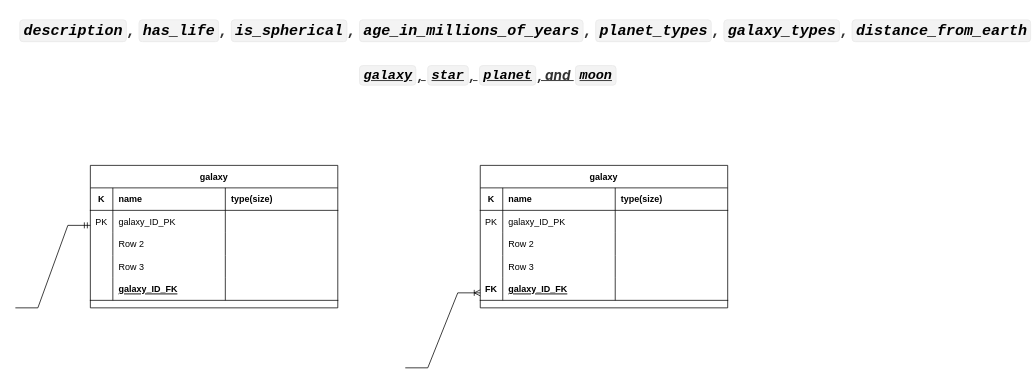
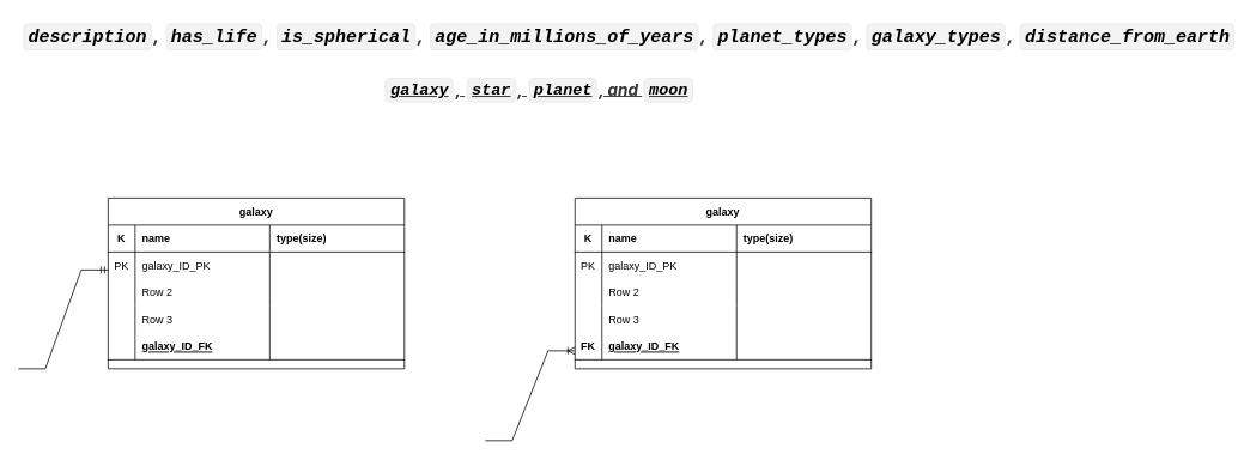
  <mxCell id="0" />
  <mxCell id="1" parent="0" />
  <mxCell id="2" value="galaxy" style="shape=table;startSize=30;container=1;collapsible=1;childLayout=tableLayout;fixedRows=1;rowLines=0;fontStyle=1;align=center;resizeLast=1;" vertex="1" parent="1"><mxGeometry x="120" y="220" width="330" height="190" as="geometry" /></mxCell>
  <mxCell id="3" value="" style="shape=tableRow;horizontal=0;startSize=0;swimlaneHead=0;swimlaneBody=0;fillColor=none;collapsible=0;dropTarget=0;points=[[0,0.5],[1,0.5]];portConstraint=eastwest;top=0;left=0;right=0;bottom=1;" vertex="1" parent="2"><mxGeometry y="30" width="330" height="30" as="geometry" /></mxCell>
  <mxCell id="4" value="K" style="shape=partialRectangle;connectable=0;fillColor=none;top=0;left=0;bottom=0;right=0;fontStyle=1;overflow=hidden;" vertex="1" parent="3"><mxGeometry width="30" height="30" as="geometry"><mxRectangle width="30" height="30" as="alternateBounds" /></mxGeometry></mxCell>
  <mxCell id="5" value="name" style="shape=partialRectangle;connectable=0;fillColor=none;top=0;left=0;bottom=0;right=0;align=left;spacingLeft=6;fontStyle=1;overflow=hidden;" vertex="1" parent="3"><mxGeometry x="30" width="150" height="30" as="geometry"><mxRectangle width="150" height="30" as="alternateBounds" /></mxGeometry></mxCell>
  <mxCell id="6" value="type(size)" style="shape=partialRectangle;connectable=0;fillColor=none;top=0;left=0;bottom=0;right=0;align=left;spacingLeft=6;fontStyle=1;overflow=hidden;" vertex="1" parent="3"><mxGeometry x="180" width="150" height="30" as="geometry"><mxRectangle width="150" height="30" as="alternateBounds" /></mxGeometry></mxCell>
  <mxCell id="7" value="" style="shape=tableRow;horizontal=0;startSize=0;swimlaneHead=0;swimlaneBody=0;fillColor=none;collapsible=0;dropTarget=0;points=[[0,0.5],[1,0.5]];portConstraint=eastwest;top=0;left=0;right=0;bottom=0;" vertex="1" parent="2"><mxGeometry y="60" width="330" height="30" as="geometry" /></mxCell>
  <mxCell id="8" value="PK" style="shape=partialRectangle;connectable=0;fillColor=none;top=0;left=0;bottom=0;right=0;editable=1;overflow=hidden;" vertex="1" parent="7"><mxGeometry width="30" height="30" as="geometry"><mxRectangle width="30" height="30" as="alternateBounds" /></mxGeometry></mxCell>
  <mxCell id="9" value="galaxy_ID_PK" style="shape=partialRectangle;connectable=0;fillColor=none;top=0;left=0;bottom=0;right=0;align=left;spacingLeft=6;overflow=hidden;" vertex="1" parent="7"><mxGeometry x="30" width="150" height="30" as="geometry"><mxRectangle width="150" height="30" as="alternateBounds" /></mxGeometry></mxCell>
  <mxCell id="10" style="shape=partialRectangle;connectable=0;fillColor=none;top=0;left=0;bottom=0;right=0;align=left;spacingLeft=6;overflow=hidden;" vertex="1" parent="7"><mxGeometry x="180" width="150" height="30" as="geometry"><mxRectangle width="150" height="30" as="alternateBounds" /></mxGeometry></mxCell>
  <mxCell id="11" value="" style="shape=tableRow;horizontal=0;startSize=0;swimlaneHead=0;swimlaneBody=0;fillColor=none;collapsible=0;dropTarget=0;points=[[0,0.5],[1,0.5]];portConstraint=eastwest;top=0;left=0;right=0;bottom=0;" vertex="1" parent="2"><mxGeometry y="90" width="330" height="30" as="geometry" /></mxCell>
  <mxCell id="12" value="" style="shape=partialRectangle;connectable=0;fillColor=none;top=0;left=0;bottom=0;right=0;editable=1;overflow=hidden;" vertex="1" parent="11"><mxGeometry width="30" height="30" as="geometry"><mxRectangle width="30" height="30" as="alternateBounds" /></mxGeometry></mxCell>
  <mxCell id="13" value="Row 2" style="shape=partialRectangle;connectable=0;fillColor=none;top=0;left=0;bottom=0;right=0;align=left;spacingLeft=6;overflow=hidden;" vertex="1" parent="11"><mxGeometry x="30" width="150" height="30" as="geometry"><mxRectangle width="150" height="30" as="alternateBounds" /></mxGeometry></mxCell>
  <mxCell id="14" style="shape=partialRectangle;connectable=0;fillColor=none;top=0;left=0;bottom=0;right=0;align=left;spacingLeft=6;overflow=hidden;" vertex="1" parent="11"><mxGeometry x="180" width="150" height="30" as="geometry"><mxRectangle width="150" height="30" as="alternateBounds" /></mxGeometry></mxCell>
  <mxCell id="15" value="" style="shape=tableRow;horizontal=0;startSize=0;swimlaneHead=0;swimlaneBody=0;fillColor=none;collapsible=0;dropTarget=0;points=[[0,0.5],[1,0.5]];portConstraint=eastwest;top=0;left=0;right=0;bottom=0;" vertex="1" parent="2"><mxGeometry y="120" width="330" height="30" as="geometry" /></mxCell>
  <mxCell id="16" value="" style="shape=partialRectangle;connectable=0;fillColor=none;top=0;left=0;bottom=0;right=0;editable=1;overflow=hidden;" vertex="1" parent="15"><mxGeometry width="30" height="30" as="geometry"><mxRectangle width="30" height="30" as="alternateBounds" /></mxGeometry></mxCell>
  <mxCell id="17" value="Row 3" style="shape=partialRectangle;connectable=0;fillColor=none;top=0;left=0;bottom=0;right=0;align=left;spacingLeft=6;overflow=hidden;" vertex="1" parent="15"><mxGeometry x="30" width="150" height="30" as="geometry"><mxRectangle width="150" height="30" as="alternateBounds" /></mxGeometry></mxCell>
  <mxCell id="18" style="shape=partialRectangle;connectable=0;fillColor=none;top=0;left=0;bottom=0;right=0;align=left;spacingLeft=6;overflow=hidden;" vertex="1" parent="15"><mxGeometry x="180" width="150" height="30" as="geometry"><mxRectangle width="150" height="30" as="alternateBounds" /></mxGeometry></mxCell>
  <mxCell id="19" value="" style="shape=tableRow;horizontal=0;startSize=0;swimlaneHead=0;swimlaneBody=0;fillColor=none;collapsible=0;dropTarget=0;points=[[0,0.5],[1,0.5]];portConstraint=eastwest;top=0;left=0;right=0;bottom=1;" vertex="1" parent="2"><mxGeometry y="150" width="330" height="30" as="geometry" /></mxCell>
  <mxCell id="20" value="" style="shape=partialRectangle;connectable=0;fillColor=none;top=0;left=0;bottom=0;right=0;fontStyle=1;overflow=hidden;" vertex="1" parent="19"><mxGeometry width="30" height="30" as="geometry"><mxRectangle width="30" height="30" as="alternateBounds" /></mxGeometry></mxCell>
  <mxCell id="21" value="galaxy_ID_FK" style="shape=partialRectangle;connectable=0;fillColor=none;top=0;left=0;bottom=0;right=0;align=left;spacingLeft=6;fontStyle=5;overflow=hidden;" vertex="1" parent="19"><mxGeometry x="30" width="150" height="30" as="geometry"><mxRectangle width="150" height="30" as="alternateBounds" /></mxGeometry></mxCell>
  <mxCell id="22" style="shape=partialRectangle;connectable=0;fillColor=none;top=0;left=0;bottom=0;right=0;align=left;spacingLeft=6;fontStyle=5;overflow=hidden;" vertex="1" parent="19"><mxGeometry x="180" width="150" height="30" as="geometry"><mxRectangle width="150" height="30" as="alternateBounds" /></mxGeometry></mxCell>
  <mxCell id="23" value="&lt;code style=&quot;font-size: 20px; font-style: italic; font-weight: 700; box-sizing: border-box; font-family: source-code-pro, Menlo, Monaco, Consolas, &amp;quot;Courier New&amp;quot;, monospace; margin: 0px 2px; padding: 0.15rem 0.3rem; border: 1px solid rgb(234, 234, 234); background-color: rgba(27, 31, 35, 0.05); border-radius: 0.3rem; text-align: start;&quot;&gt;description&lt;/code&gt;&lt;span style=&quot;font-size: 20px; font-style: italic; font-weight: 700; color: rgb(51, 51, 51); font-family: -apple-system, BlinkMacSystemFont, &amp;quot;Segoe UI&amp;quot;, Roboto, Oxygen, Ubuntu, Cantarell, &amp;quot;Fira Sans&amp;quot;, &amp;quot;Droid Sans&amp;quot;, &amp;quot;Helvetica Neue&amp;quot;, sans-serif; text-align: start; background-color: rgb(255, 255, 255);&quot;&gt;,&amp;nbsp;&lt;/span&gt;&lt;code style=&quot;font-size: 20px; font-style: italic; font-weight: 700; box-sizing: border-box; font-family: source-code-pro, Menlo, Monaco, Consolas, &amp;quot;Courier New&amp;quot;, monospace; margin: 0px 2px; padding: 0.15rem 0.3rem; border: 1px solid rgb(234, 234, 234); background-color: rgba(27, 31, 35, 0.05); border-radius: 0.3rem; text-align: start;&quot;&gt;has_life&lt;/code&gt;&lt;span style=&quot;font-size: 20px; font-style: italic; font-weight: 700; color: rgb(51, 51, 51); font-family: -apple-system, BlinkMacSystemFont, &amp;quot;Segoe UI&amp;quot;, Roboto, Oxygen, Ubuntu, Cantarell, &amp;quot;Fira Sans&amp;quot;, &amp;quot;Droid Sans&amp;quot;, &amp;quot;Helvetica Neue&amp;quot;, sans-serif; text-align: start; background-color: rgb(255, 255, 255);&quot;&gt;,&amp;nbsp;&lt;/span&gt;&lt;code style=&quot;font-size: 20px; font-style: italic; font-weight: 700; box-sizing: border-box; font-family: source-code-pro, Menlo, Monaco, Consolas, &amp;quot;Courier New&amp;quot;, monospace; margin: 0px 2px; padding: 0.15rem 0.3rem; border: 1px solid rgb(234, 234, 234); background-color: rgba(27, 31, 35, 0.05); border-radius: 0.3rem; text-align: start;&quot;&gt;is_spherical&lt;/code&gt;&lt;span style=&quot;font-size: 20px; font-style: italic; font-weight: 700; color: rgb(51, 51, 51); font-family: -apple-system, BlinkMacSystemFont, &amp;quot;Segoe UI&amp;quot;, Roboto, Oxygen, Ubuntu, Cantarell, &amp;quot;Fira Sans&amp;quot;, &amp;quot;Droid Sans&amp;quot;, &amp;quot;Helvetica Neue&amp;quot;, sans-serif; text-align: start; background-color: rgb(255, 255, 255);&quot;&gt;,&amp;nbsp;&lt;/span&gt;&lt;code style=&quot;font-size: 20px; font-style: italic; font-weight: 700; box-sizing: border-box; font-family: source-code-pro, Menlo, Monaco, Consolas, &amp;quot;Courier New&amp;quot;, monospace; margin: 0px 2px; padding: 0.15rem 0.3rem; border: 1px solid rgb(234, 234, 234); background-color: rgba(27, 31, 35, 0.05); border-radius: 0.3rem; text-align: start;&quot;&gt;age_in_millions_of_years&lt;/code&gt;&lt;span style=&quot;font-size: 20px; font-style: italic; font-weight: 700; color: rgb(51, 51, 51); font-family: -apple-system, BlinkMacSystemFont, &amp;quot;Segoe UI&amp;quot;, Roboto, Oxygen, Ubuntu, Cantarell, &amp;quot;Fira Sans&amp;quot;, &amp;quot;Droid Sans&amp;quot;, &amp;quot;Helvetica Neue&amp;quot;, sans-serif; text-align: start; background-color: rgb(255, 255, 255);&quot;&gt;,&amp;nbsp;&lt;/span&gt;&lt;code style=&quot;font-size: 20px; font-style: italic; font-weight: 700; box-sizing: border-box; font-family: source-code-pro, Menlo, Monaco, Consolas, &amp;quot;Courier New&amp;quot;, monospace; margin: 0px 2px; padding: 0.15rem 0.3rem; border: 1px solid rgb(234, 234, 234); background-color: rgba(27, 31, 35, 0.05); border-radius: 0.3rem; text-align: start;&quot;&gt;planet_types&lt;/code&gt;&lt;span style=&quot;font-size: 20px; font-style: italic; font-weight: 700; color: rgb(51, 51, 51); font-family: -apple-system, BlinkMacSystemFont, &amp;quot;Segoe UI&amp;quot;, Roboto, Oxygen, Ubuntu, Cantarell, &amp;quot;Fira Sans&amp;quot;, &amp;quot;Droid Sans&amp;quot;, &amp;quot;Helvetica Neue&amp;quot;, sans-serif; text-align: start; background-color: rgb(255, 255, 255);&quot;&gt;,&amp;nbsp;&lt;/span&gt;&lt;code style=&quot;font-size: 20px; font-style: italic; font-weight: 700; box-sizing: border-box; font-family: source-code-pro, Menlo, Monaco, Consolas, &amp;quot;Courier New&amp;quot;, monospace; margin: 0px 2px; padding: 0.15rem 0.3rem; border: 1px solid rgb(234, 234, 234); background-color: rgba(27, 31, 35, 0.05); border-radius: 0.3rem; text-align: start;&quot;&gt;galaxy_types&lt;/code&gt;&lt;span style=&quot;font-size: 20px; font-style: italic; font-weight: 700; color: rgb(51, 51, 51); font-family: -apple-system, BlinkMacSystemFont, &amp;quot;Segoe UI&amp;quot;, Roboto, Oxygen, Ubuntu, Cantarell, &amp;quot;Fira Sans&amp;quot;, &amp;quot;Droid Sans&amp;quot;, &amp;quot;Helvetica Neue&amp;quot;, sans-serif; text-align: start; background-color: rgb(255, 255, 255);&quot;&gt;,&amp;nbsp;&lt;/span&gt;&lt;code style=&quot;font-size: 20px; font-style: italic; font-weight: 700; box-sizing: border-box; font-family: source-code-pro, Menlo, Monaco, Consolas, &amp;quot;Courier New&amp;quot;, monospace; margin: 0px 2px; padding: 0.15rem 0.3rem; border: 1px solid rgb(234, 234, 234); background-color: rgba(27, 31, 35, 0.05); border-radius: 0.3rem; text-align: start;&quot;&gt;distance_from_earth&lt;/code&gt;" style="text;html=1;align=center;verticalAlign=middle;resizable=0;points=[];autosize=1;strokeColor=none;fillColor=none;" vertex="1" parent="1"><mxGeometry x="60" y="20" width="1280" height="40" as="geometry" /></mxCell>
- <mxCell id="24" value="&lt;b style=&quot;font-size: 18px;&quot;&gt;&lt;i&gt;&lt;u&gt;&lt;code style=&quot;box-sizing: border-box; font-family: source-code-pro, Menlo, Monaco, Consolas, &amp;quot;Courier New&amp;quot;, monospace; margin: 0px 2px; padding: 0.15rem 0.3rem; border: 1px solid rgb(234, 234, 234); background-color: rgba(27, 31, 35, 0.05); border-radius: 0.3rem; text-align: left;&quot;&gt;galaxy&lt;/code&gt;&lt;span style=&quot;color: rgb(51, 51, 51); font-family: -apple-system, BlinkMacSystemFont, &amp;quot;Segoe UI&amp;quot;, Roboto, Oxygen, Ubuntu, Cantarell, &amp;quot;Fira Sans&amp;quot;, &amp;quot;Droid Sans&amp;quot;, &amp;quot;Helvetica Neue&amp;quot;, sans-serif; text-align: left; background-color: rgb(255, 255, 255);&quot;&gt;,&amp;nbsp;&lt;/span&gt;&lt;code style=&quot;box-sizing: border-box; font-family: source-code-pro, Menlo, Monaco, Consolas, &amp;quot;Courier New&amp;quot;, monospace; margin: 0px 2px; padding: 0.15rem 0.3rem; border: 1px solid rgb(234, 234, 234); background-color: rgba(27, 31, 35, 0.05); border-radius: 0.3rem; text-align: left;&quot;&gt;star&lt;/code&gt;&lt;span style=&quot;color: rgb(51, 51, 51); font-family: -apple-system, BlinkMacSystemFont, &amp;quot;Segoe UI&amp;quot;, Roboto, Oxygen, Ubuntu, Cantarell, &amp;quot;Fira Sans&amp;quot;, &amp;quot;Droid Sans&amp;quot;, &amp;quot;Helvetica Neue&amp;quot;, sans-serif; text-align: left; background-color: rgb(255, 255, 255);&quot;&gt;,&amp;nbsp;&lt;/span&gt;&lt;code style=&quot;box-sizing: border-box; font-family: source-code-pro, Menlo, Monaco, Consolas, &amp;quot;Courier New&amp;quot;, monospace; margin: 0px 2px; padding: 0.15rem 0.3rem; border: 1px solid rgb(234, 234, 234); background-color: rgba(27, 31, 35, 0.05); border-radius: 0.3rem; text-align: left;&quot;&gt;planet&lt;/code&gt;&lt;span style=&quot;color: rgb(51, 51, 51); font-family: -apple-system, BlinkMacSystemFont, &amp;quot;Segoe UI&amp;quot;, Roboto, Oxygen, Ubuntu, Cantarell, &amp;quot;Fira Sans&amp;quot;, &amp;quot;Droid Sans&amp;quot;, &amp;quot;Helvetica Neue&amp;quot;, sans-serif; text-align: left; background-color: rgb(255, 255, 255);&quot;&gt;, and&amp;nbsp;&lt;/span&gt;&lt;code style=&quot;box-sizing: border-box; font-family: source-code-pro, Menlo, Monaco, Consolas, &amp;quot;Courier New&amp;quot;, monospace; margin: 0px 2px; padding: 0.15rem 0.3rem; border: 1px solid rgb(234, 234, 234); background-color: rgba(27, 31, 35, 0.05); border-radius: 0.3rem; text-align: left;&quot;&gt;moon&lt;/code&gt;&lt;/u&gt;&lt;/i&gt;&lt;/b&gt;" style="text;html=1;align=center;verticalAlign=middle;resizable=0;points=[];autosize=1;strokeColor=none;fillColor=none;" vertex="1" parent="1"><mxGeometry x="475" y="80" width="350" height="40" as="geometry" /></mxCell>
+ <mxCell id="24" value="&lt;b style=&quot;font-size: 18px;&quot;&gt;&lt;i&gt;&lt;u&gt;&lt;code style=&quot;box-sizing: border-box; font-family: source-code-pro, Menlo, Monaco, Consolas, &amp;quot;Courier New&amp;quot;, monospace; margin: 0px 2px; padding: 0.15rem 0.3rem; border: 1px solid rgb(234, 234, 234); background-color: rgba(27, 31, 35, 0.05); border-radius: 0.3rem; text-align: left;&quot;&gt;galaxy&lt;/code&gt;&lt;span style=&quot;color: rgb(51, 51, 51); font-family: -apple-system, BlinkMacSystemFont, &amp;quot;Segoe UI&amp;quot;, Roboto, Oxygen, Ubuntu, Cantarell, &amp;quot;Fira Sans&amp;quot;, &amp;quot;Droid Sans&amp;quot;, &amp;quot;Helvetica Neue&amp;quot;, sans-serif; text-align: left; background-color: rgb(255, 255, 255);&quot;&gt;,&amp;nbsp;&lt;/span&gt;&lt;code style=&quot;box-sizing: border-box; font-family: source-code-pro, Menlo, Monaco, Consolas, &amp;quot;Courier New&amp;quot;, monospace; margin: 0px 2px; padding: 0.15rem 0.3rem; border: 1px solid rgb(234, 234, 234); background-color: rgba(27, 31, 35, 0.05); border-radius: 0.3rem; text-align: left;&quot;&gt;star&lt;/code&gt;&lt;span style=&quot;color: rgb(51, 51, 51); font-family: -apple-system, BlinkMacSystemFont, &amp;quot;Segoe UI&amp;quot;, Roboto, Oxygen, Ubuntu, Cantarell, &amp;quot;Fira Sans&amp;quot;, &amp;quot;Droid Sans&amp;quot;, &amp;quot;Helvetica Neue&amp;quot;, sans-serif; text-align: left; background-color: rgb(255, 255, 255);&quot;&gt;,&amp;nbsp;&lt;/span&gt;&lt;code style=&quot;box-sizing: border-box; font-family: source-code-pro, Menlo, Monaco, Consolas, &amp;quot;Courier New&amp;quot;, monospace; margin: 0px 2px; padding: 0.15rem 0.3rem; border: 1px solid rgb(234, 234, 234); background-color: rgba(27, 31, 35, 0.05); border-radius: 0.3rem; text-align: left;&quot;&gt;planet&lt;/code&gt;&lt;span style=&quot;color: rgb(51, 51, 51); font-family: -apple-system, BlinkMacSystemFont, &amp;quot;Segoe UI&amp;quot;, Roboto, Oxygen, Ubuntu, Cantarell, &amp;quot;Fira Sans&amp;quot;, &amp;quot;Droid Sans&amp;quot;, &amp;quot;Helvetica Neue&amp;quot;, sans-serif; text-align: left; background-color: rgb(255, 255, 255);&quot;&gt;, and&amp;nbsp;&lt;/span&gt;&lt;code style=&quot;box-sizing: border-box; font-family: source-code-pro, Menlo, Monaco, Consolas, &amp;quot;Courier New&amp;quot;, monospace; margin: 0px 2px; padding: 0.15rem 0.3rem; border: 1px solid rgb(234, 234, 234); background-color: rgba(27, 31, 35, 0.05); border-radius: 0.3rem; text-align: left;&quot;&gt;moon&lt;/code&gt;&lt;/u&gt;&lt;/i&gt;&lt;/b&gt;" style="text;html=1;align=center;verticalAlign=middle;resizable=0;points=[];autosize=1;strokeColor=none;fillColor=none;" vertex="1" parent="1"><mxGeometry x="425" y="80" width="350" height="40" as="geometry" /></mxCell>
  <mxCell id="25" value="galaxy" style="shape=table;startSize=30;container=1;collapsible=1;childLayout=tableLayout;fixedRows=1;rowLines=0;fontStyle=1;align=center;resizeLast=1;" vertex="1" parent="1"><mxGeometry x="640" y="220" width="330" height="190" as="geometry" /></mxCell>
  <mxCell id="26" value="" style="shape=tableRow;horizontal=0;startSize=0;swimlaneHead=0;swimlaneBody=0;fillColor=none;collapsible=0;dropTarget=0;points=[[0,0.5],[1,0.5]];portConstraint=eastwest;top=0;left=0;right=0;bottom=1;" vertex="1" parent="25"><mxGeometry y="30" width="330" height="30" as="geometry" /></mxCell>
  <mxCell id="27" value="K" style="shape=partialRectangle;connectable=0;fillColor=none;top=0;left=0;bottom=0;right=0;fontStyle=1;overflow=hidden;" vertex="1" parent="26"><mxGeometry width="30" height="30" as="geometry"><mxRectangle width="30" height="30" as="alternateBounds" /></mxGeometry></mxCell>
  <mxCell id="28" value="name" style="shape=partialRectangle;connectable=0;fillColor=none;top=0;left=0;bottom=0;right=0;align=left;spacingLeft=6;fontStyle=1;overflow=hidden;" vertex="1" parent="26"><mxGeometry x="30" width="150" height="30" as="geometry"><mxRectangle width="150" height="30" as="alternateBounds" /></mxGeometry></mxCell>
  <mxCell id="29" value="type(size)" style="shape=partialRectangle;connectable=0;fillColor=none;top=0;left=0;bottom=0;right=0;align=left;spacingLeft=6;fontStyle=1;overflow=hidden;" vertex="1" parent="26"><mxGeometry x="180" width="150" height="30" as="geometry"><mxRectangle width="150" height="30" as="alternateBounds" /></mxGeometry></mxCell>
  <mxCell id="30" value="" style="shape=tableRow;horizontal=0;startSize=0;swimlaneHead=0;swimlaneBody=0;fillColor=none;collapsible=0;dropTarget=0;points=[[0,0.5],[1,0.5]];portConstraint=eastwest;top=0;left=0;right=0;bottom=0;" vertex="1" parent="25"><mxGeometry y="60" width="330" height="30" as="geometry" /></mxCell>
  <mxCell id="31" value="PK" style="shape=partialRectangle;connectable=0;fillColor=none;top=0;left=0;bottom=0;right=0;editable=1;overflow=hidden;" vertex="1" parent="30"><mxGeometry width="30" height="30" as="geometry"><mxRectangle width="30" height="30" as="alternateBounds" /></mxGeometry></mxCell>
  <mxCell id="32" value="galaxy_ID_PK" style="shape=partialRectangle;connectable=0;fillColor=none;top=0;left=0;bottom=0;right=0;align=left;spacingLeft=6;overflow=hidden;" vertex="1" parent="30"><mxGeometry x="30" width="150" height="30" as="geometry"><mxRectangle width="150" height="30" as="alternateBounds" /></mxGeometry></mxCell>
  <mxCell id="33" style="shape=partialRectangle;connectable=0;fillColor=none;top=0;left=0;bottom=0;right=0;align=left;spacingLeft=6;overflow=hidden;" vertex="1" parent="30"><mxGeometry x="180" width="150" height="30" as="geometry"><mxRectangle width="150" height="30" as="alternateBounds" /></mxGeometry></mxCell>
  <mxCell id="34" value="" style="shape=tableRow;horizontal=0;startSize=0;swimlaneHead=0;swimlaneBody=0;fillColor=none;collapsible=0;dropTarget=0;points=[[0,0.5],[1,0.5]];portConstraint=eastwest;top=0;left=0;right=0;bottom=0;" vertex="1" parent="25"><mxGeometry y="90" width="330" height="30" as="geometry" /></mxCell>
  <mxCell id="35" value="" style="shape=partialRectangle;connectable=0;fillColor=none;top=0;left=0;bottom=0;right=0;editable=1;overflow=hidden;" vertex="1" parent="34"><mxGeometry width="30" height="30" as="geometry"><mxRectangle width="30" height="30" as="alternateBounds" /></mxGeometry></mxCell>
  <mxCell id="36" value="Row 2" style="shape=partialRectangle;connectable=0;fillColor=none;top=0;left=0;bottom=0;right=0;align=left;spacingLeft=6;overflow=hidden;" vertex="1" parent="34"><mxGeometry x="30" width="150" height="30" as="geometry"><mxRectangle width="150" height="30" as="alternateBounds" /></mxGeometry></mxCell>
  <mxCell id="37" style="shape=partialRectangle;connectable=0;fillColor=none;top=0;left=0;bottom=0;right=0;align=left;spacingLeft=6;overflow=hidden;" vertex="1" parent="34"><mxGeometry x="180" width="150" height="30" as="geometry"><mxRectangle width="150" height="30" as="alternateBounds" /></mxGeometry></mxCell>
  <mxCell id="38" value="" style="shape=tableRow;horizontal=0;startSize=0;swimlaneHead=0;swimlaneBody=0;fillColor=none;collapsible=0;dropTarget=0;points=[[0,0.5],[1,0.5]];portConstraint=eastwest;top=0;left=0;right=0;bottom=0;" vertex="1" parent="25"><mxGeometry y="120" width="330" height="30" as="geometry" /></mxCell>
  <mxCell id="39" value="" style="shape=partialRectangle;connectable=0;fillColor=none;top=0;left=0;bottom=0;right=0;editable=1;overflow=hidden;" vertex="1" parent="38"><mxGeometry width="30" height="30" as="geometry"><mxRectangle width="30" height="30" as="alternateBounds" /></mxGeometry></mxCell>
  <mxCell id="40" value="Row 3" style="shape=partialRectangle;connectable=0;fillColor=none;top=0;left=0;bottom=0;right=0;align=left;spacingLeft=6;overflow=hidden;" vertex="1" parent="38"><mxGeometry x="30" width="150" height="30" as="geometry"><mxRectangle width="150" height="30" as="alternateBounds" /></mxGeometry></mxCell>
  <mxCell id="41" style="shape=partialRectangle;connectable=0;fillColor=none;top=0;left=0;bottom=0;right=0;align=left;spacingLeft=6;overflow=hidden;" vertex="1" parent="38"><mxGeometry x="180" width="150" height="30" as="geometry"><mxRectangle width="150" height="30" as="alternateBounds" /></mxGeometry></mxCell>
  <mxCell id="42" value="" style="shape=tableRow;horizontal=0;startSize=0;swimlaneHead=0;swimlaneBody=0;fillColor=none;collapsible=0;dropTarget=0;points=[[0,0.5],[1,0.5]];portConstraint=eastwest;top=0;left=0;right=0;bottom=1;" vertex="1" parent="25"><mxGeometry y="150" width="330" height="30" as="geometry" /></mxCell>
  <mxCell id="43" value="FK" style="shape=partialRectangle;connectable=0;fillColor=none;top=0;left=0;bottom=0;right=0;fontStyle=1;overflow=hidden;" vertex="1" parent="42"><mxGeometry width="30" height="30" as="geometry"><mxRectangle width="30" height="30" as="alternateBounds" /></mxGeometry></mxCell>
  <mxCell id="44" value="galaxy_ID_FK" style="shape=partialRectangle;connectable=0;fillColor=none;top=0;left=0;bottom=0;right=0;align=left;spacingLeft=6;fontStyle=5;overflow=hidden;" vertex="1" parent="42"><mxGeometry x="30" width="150" height="30" as="geometry"><mxRectangle width="150" height="30" as="alternateBounds" /></mxGeometry></mxCell>
  <mxCell id="45" style="shape=partialRectangle;connectable=0;fillColor=none;top=0;left=0;bottom=0;right=0;align=left;spacingLeft=6;fontStyle=5;overflow=hidden;" vertex="1" parent="42"><mxGeometry x="180" width="150" height="30" as="geometry"><mxRectangle width="150" height="30" as="alternateBounds" /></mxGeometry></mxCell>
  <mxCell id="46" value="" style="edgeStyle=entityRelationEdgeStyle;fontSize=12;html=1;endArrow=ERoneToMany;rounded=0;strokeColor=#000000;" edge="1" parent="1"><mxGeometry width="100" height="100" relative="1" as="geometry"><mxPoint x="540" y="490" as="sourcePoint" /><mxPoint x="640" y="390" as="targetPoint" /></mxGeometry></mxCell>
  <mxCell id="47" value="" style="edgeStyle=entityRelationEdgeStyle;fontSize=12;html=1;endArrow=ERmandOne;rounded=0;" edge="1" parent="1"><mxGeometry width="100" height="100" relative="1" as="geometry"><mxPoint x="20" y="410" as="sourcePoint" /><mxPoint x="120" y="300" as="targetPoint" /></mxGeometry></mxCell>
